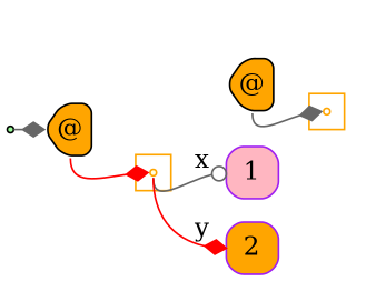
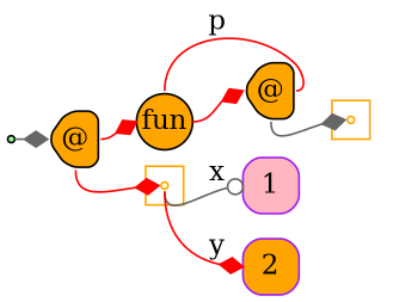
  digraph {
    labeldistance=0
    nodesep=.175
    rankdir=LR
    ranksep=.175
    fontname="DejaVu Serif"
    node [color="#000000" fixedsize=true orientation=90 shape=point style="rounded,filled" fillcolor=orange fontname="DejaVu Serif"]
    edge [arrowhead=diamond arrowtail=none headport=w tailport=s color=red fontname="DejaVu Serif"]
    ndcluster_nd107 [color=orange style=filled fillcolor=lightyellow]
    ndcluster_nd52 [color=orange style=filled fillcolor=white]
    nd1 [style=filled fillcolor=palegreen color="" orientation=""]
    n4 [height=.4 label="@" shape=house width=.4]
+   n5 [height=.4 label=fun shape=circle width=.4 orientation=""]
    n6 [color=purple height=.4 label=1 shape=square width=.4 fillcolor=lightpink]
    n7 [color=purple height=.4 label=2 shape=square width=.4]
    n8 [height=.4 label="@" shape=house width=.4]
    subgraph cluster_1 {
      color=orange
      style=fill
      ndcluster_nd107
    }
    subgraph cluster_2 {
      color=orange
      style=fill
      ndcluster_nd52
    }
    ndcluster_nd107 -> n6 [arrowhead=odot label=x color=gray40]
    ndcluster_nd107 -> n7 [label=y]
    nd1 -> n4 [color=gray40 tailport=e]
    n4 -> ndcluster_nd107
+   n4 -> n5 [tailport=e]
+   n5 -> n8 [arrowhead=none dir=back headport=e label=p tailport=n]
+   n5 -> n8 [tailport=e]
    n8 -> ndcluster_nd52 [color=gray40]
  }
